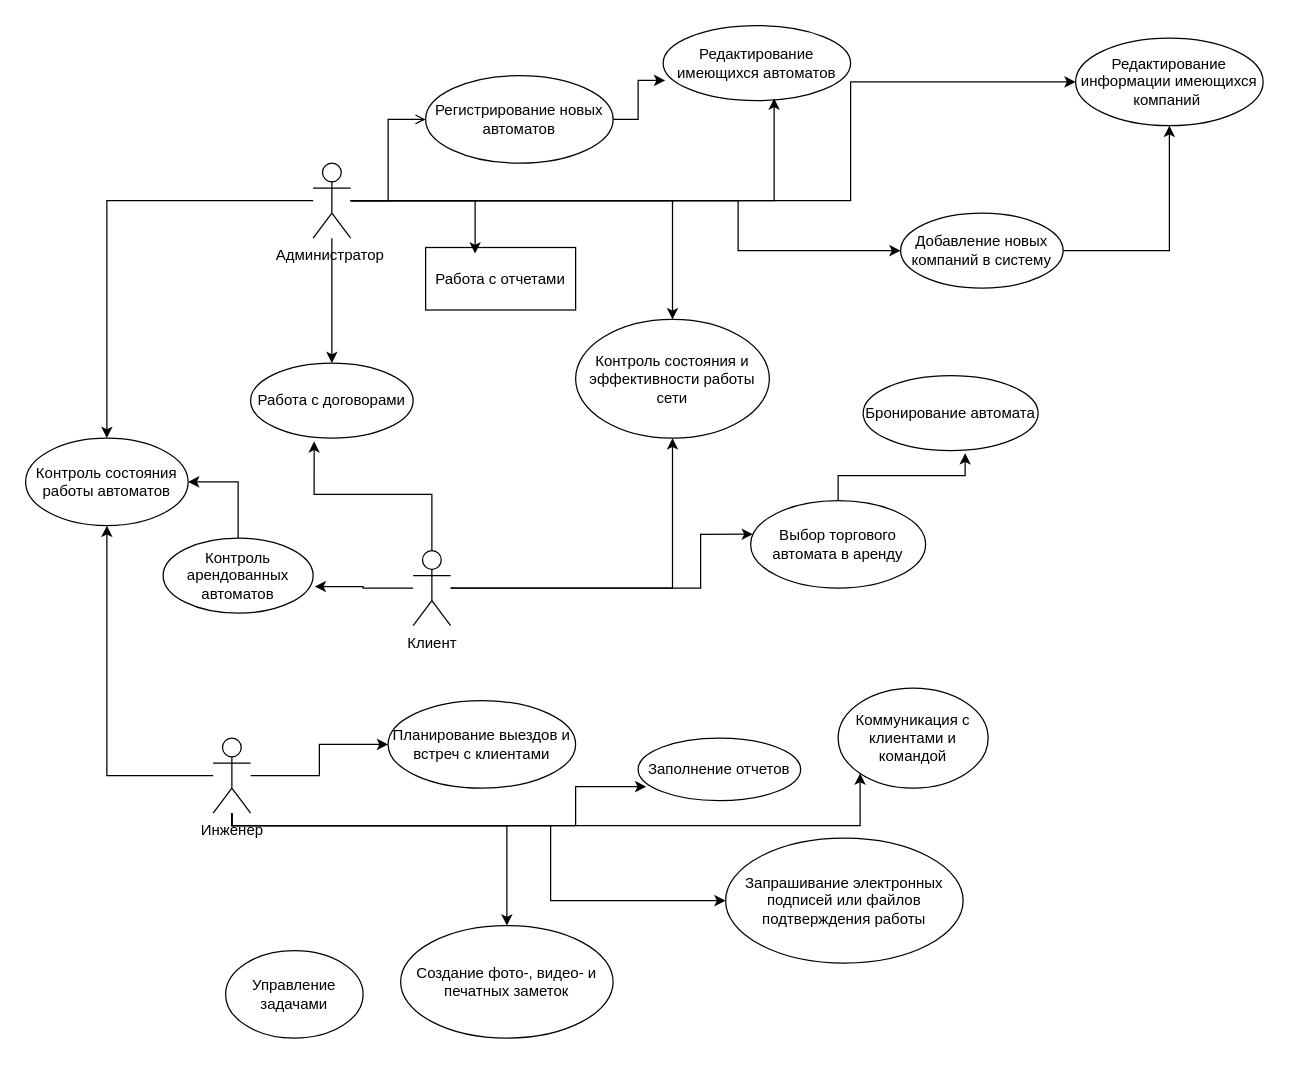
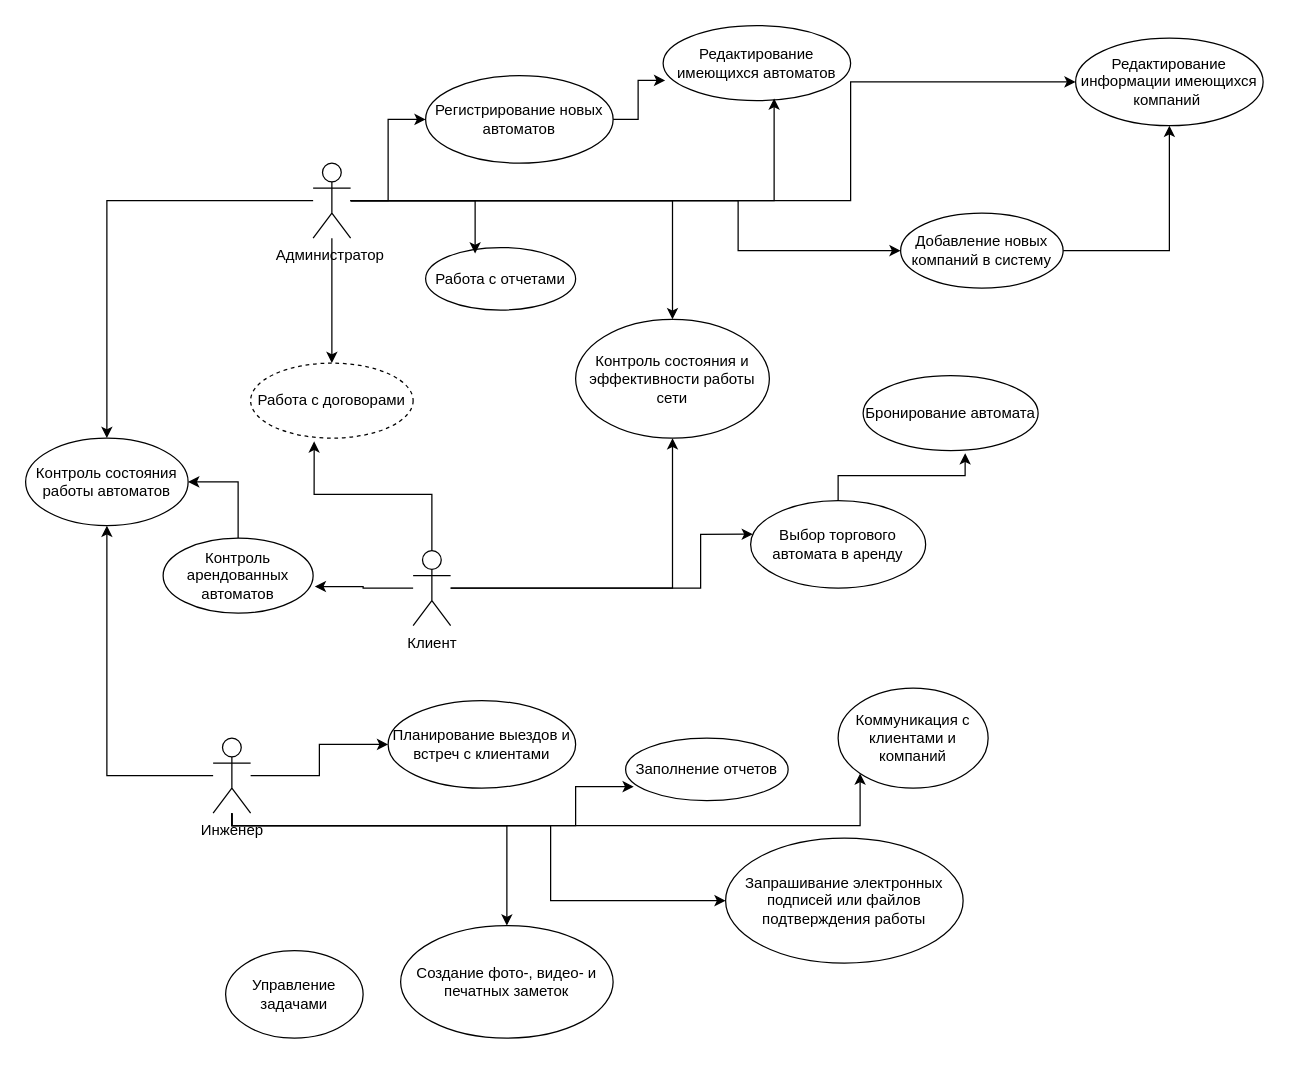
  <mxCell id="0" />
  <mxCell id="1" parent="0" />
- <mxCell id="2" style="edgeStyle=orthogonalEdgeStyle;rounded=0;orthogonalLoop=1;jettySize=auto;html=1;endArrow=open;" edge="1" parent="1" source="8" target="17"><mxGeometry relative="1" as="geometry" /></mxCell>
+ <mxCell id="2" style="edgeStyle=orthogonalEdgeStyle;rounded=0;orthogonalLoop=1;jettySize=auto;html=1;" edge="1" parent="1" source="8" target="17"><mxGeometry relative="1" as="geometry" /></mxCell>
  <mxCell id="3" style="edgeStyle=orthogonalEdgeStyle;rounded=0;orthogonalLoop=1;jettySize=auto;html=1;" edge="1" parent="1" source="8" target="19"><mxGeometry relative="1" as="geometry" /></mxCell>
  <mxCell id="4" style="edgeStyle=orthogonalEdgeStyle;rounded=0;orthogonalLoop=1;jettySize=auto;html=1;entryX=0;entryY=0.5;entryDx=0;entryDy=0;" edge="1" parent="1" source="8" target="22"><mxGeometry relative="1" as="geometry"><Array as="points"><mxPoint x="590" y="160" /><mxPoint x="590" y="200" /></Array></mxGeometry></mxCell>
  <mxCell id="5" style="edgeStyle=orthogonalEdgeStyle;rounded=0;orthogonalLoop=1;jettySize=auto;html=1;" edge="1" parent="1" source="8" target="20"><mxGeometry relative="1" as="geometry" /></mxCell>
  <mxCell id="6" style="edgeStyle=orthogonalEdgeStyle;rounded=0;orthogonalLoop=1;jettySize=auto;html=1;entryX=0;entryY=0.5;entryDx=0;entryDy=0;" edge="1" parent="1" source="8" target="23"><mxGeometry relative="1" as="geometry"><Array as="points"><mxPoint x="680" y="160" /><mxPoint x="680" y="65" /></Array></mxGeometry></mxCell>
  <mxCell id="7" style="edgeStyle=orthogonalEdgeStyle;rounded=0;orthogonalLoop=1;jettySize=auto;html=1;entryX=0.5;entryY=0;entryDx=0;entryDy=0;" edge="1" parent="1" source="8" target="32"><mxGeometry relative="1" as="geometry" /></mxCell>
  <mxCell id="8" value="Администратор&amp;nbsp;" style="shape=umlActor;verticalLabelPosition=bottom;verticalAlign=top;html=1;outlineConnect=0;" vertex="1" parent="1"><mxGeometry x="250" y="130" width="30" height="60" as="geometry" /></mxCell>
  <mxCell id="9" style="edgeStyle=orthogonalEdgeStyle;rounded=0;orthogonalLoop=1;jettySize=auto;html=1;entryX=0.5;entryY=1;entryDx=0;entryDy=0;" edge="1" parent="1" source="10" target="20"><mxGeometry relative="1" as="geometry" /></mxCell>
  <mxCell id="10" value="Клиент" style="shape=umlActor;verticalLabelPosition=bottom;verticalAlign=top;html=1;outlineConnect=0;" vertex="1" parent="1"><mxGeometry x="330" y="440" width="30" height="60" as="geometry" /></mxCell>
  <mxCell id="11" style="edgeStyle=orthogonalEdgeStyle;rounded=0;orthogonalLoop=1;jettySize=auto;html=1;entryX=0;entryY=0.5;entryDx=0;entryDy=0;" edge="1" parent="1" source="16" target="34"><mxGeometry relative="1" as="geometry" /></mxCell>
  <mxCell id="12" style="edgeStyle=orthogonalEdgeStyle;rounded=0;orthogonalLoop=1;jettySize=auto;html=1;" edge="1" parent="1" source="16" target="35"><mxGeometry relative="1" as="geometry"><Array as="points"><mxPoint x="185" y="660" /><mxPoint x="405" y="660" /></Array></mxGeometry></mxCell>
  <mxCell id="13" style="edgeStyle=orthogonalEdgeStyle;rounded=0;orthogonalLoop=1;jettySize=auto;html=1;entryX=0;entryY=0.5;entryDx=0;entryDy=0;" edge="1" parent="1" source="16" target="38"><mxGeometry relative="1" as="geometry"><Array as="points"><mxPoint x="185" y="660" /><mxPoint x="440" y="660" /><mxPoint x="440" y="720" /></Array></mxGeometry></mxCell>
  <mxCell id="14" style="edgeStyle=orthogonalEdgeStyle;rounded=0;orthogonalLoop=1;jettySize=auto;html=1;entryX=0;entryY=1;entryDx=0;entryDy=0;" edge="1" parent="1" source="16" target="39"><mxGeometry relative="1" as="geometry"><Array as="points"><mxPoint x="688" y="660" /></Array></mxGeometry></mxCell>
  <mxCell id="15" style="edgeStyle=orthogonalEdgeStyle;rounded=0;orthogonalLoop=1;jettySize=auto;html=1;entryX=0.5;entryY=1;entryDx=0;entryDy=0;" edge="1" parent="1" source="16" target="19"><mxGeometry relative="1" as="geometry" /></mxCell>
  <mxCell id="16" value="Инженер" style="shape=umlActor;verticalLabelPosition=bottom;verticalAlign=top;html=1;outlineConnect=0;" vertex="1" parent="1"><mxGeometry x="170" y="590" width="30" height="60" as="geometry" /></mxCell>
  <mxCell id="17" value="Регистрирование новых автоматов" style="ellipse;whiteSpace=wrap;html=1;" vertex="1" parent="1"><mxGeometry x="340" y="60" width="150" height="70" as="geometry" /></mxCell>
  <mxCell id="18" value="Редактирование имеющихся автоматов" style="ellipse;whiteSpace=wrap;html=1;" vertex="1" parent="1"><mxGeometry x="530" y="20" width="150" height="60" as="geometry" /></mxCell>
  <mxCell id="19" value="Контроль состояния работы автоматов" style="ellipse;whiteSpace=wrap;html=1;" vertex="1" parent="1"><mxGeometry x="20" y="350" width="130" height="70" as="geometry" /></mxCell>
  <mxCell id="20" value="Контроль состояния и эффективности работы сети" style="ellipse;whiteSpace=wrap;html=1;" vertex="1" parent="1"><mxGeometry x="460" y="255" width="155" height="95" as="geometry" /></mxCell>
  <mxCell id="21" style="edgeStyle=orthogonalEdgeStyle;rounded=0;orthogonalLoop=1;jettySize=auto;html=1;" edge="1" parent="1" source="22" target="23"><mxGeometry relative="1" as="geometry" /></mxCell>
  <mxCell id="22" value="Добавление новых компаний в систему" style="ellipse;whiteSpace=wrap;html=1;" vertex="1" parent="1"><mxGeometry x="720" y="170" width="130" height="60" as="geometry" /></mxCell>
  <mxCell id="23" value="Редактирование информации имеющихся компаний&amp;nbsp;" style="ellipse;whiteSpace=wrap;html=1;" vertex="1" parent="1"><mxGeometry x="860" y="30" width="150" height="70" as="geometry" /></mxCell>
- <mxCell id="24" value="Работа с отчетами" style="whiteSpace=wrap;html=1;rounded=0;" vertex="1" parent="1"><mxGeometry x="340" y="197.5" width="120" height="50" as="geometry" /></mxCell>
+ <mxCell id="24" value="Работа с отчетами" style="ellipse;whiteSpace=wrap;html=1;" vertex="1" parent="1"><mxGeometry x="340" y="197.5" width="120" height="50" as="geometry" /></mxCell>
  <mxCell id="25" style="edgeStyle=orthogonalEdgeStyle;rounded=0;orthogonalLoop=1;jettySize=auto;html=1;entryX=0.33;entryY=0.096;entryDx=0;entryDy=0;entryPerimeter=0;" edge="1" parent="1" source="8" target="24"><mxGeometry relative="1" as="geometry" /></mxCell>
  <mxCell id="26" style="edgeStyle=orthogonalEdgeStyle;rounded=0;orthogonalLoop=1;jettySize=auto;html=1;entryX=1;entryY=0.5;entryDx=0;entryDy=0;" edge="1" parent="1" source="27" target="19"><mxGeometry relative="1" as="geometry" /></mxCell>
  <mxCell id="27" value="Контроль арендованных автоматов" style="ellipse;whiteSpace=wrap;html=1;" vertex="1" parent="1"><mxGeometry x="130" y="430" width="120" height="60" as="geometry" /></mxCell>
  <mxCell id="28" style="edgeStyle=orthogonalEdgeStyle;rounded=0;orthogonalLoop=1;jettySize=auto;html=1;entryX=0.011;entryY=0.73;entryDx=0;entryDy=0;entryPerimeter=0;" edge="1" parent="1" source="17" target="18"><mxGeometry relative="1" as="geometry" /></mxCell>
  <mxCell id="29" style="edgeStyle=orthogonalEdgeStyle;rounded=0;orthogonalLoop=1;jettySize=auto;html=1;entryX=0.592;entryY=0.97;entryDx=0;entryDy=0;entryPerimeter=0;" edge="1" parent="1" source="8" target="18"><mxGeometry relative="1" as="geometry" /></mxCell>
  <mxCell id="30" value="Выбор торгового автомата в аренду" style="ellipse;whiteSpace=wrap;html=1;" vertex="1" parent="1"><mxGeometry x="600" y="400" width="140" height="70" as="geometry" /></mxCell>
  <mxCell id="31" value="Бронирование автомата" style="ellipse;whiteSpace=wrap;html=1;" vertex="1" parent="1"><mxGeometry x="690" y="300" width="140" height="60" as="geometry" /></mxCell>
- <mxCell id="32" value="Работа с договорами" style="ellipse;whiteSpace=wrap;html=1;" vertex="1" parent="1"><mxGeometry x="200" y="290" width="130" height="60" as="geometry" /></mxCell>
+ <mxCell id="32" value="Работа с договорами" style="ellipse;whiteSpace=wrap;html=1;dashed=1;" vertex="1" parent="1"><mxGeometry x="200" y="290" width="130" height="60" as="geometry" /></mxCell>
  <mxCell id="33" style="edgeStyle=orthogonalEdgeStyle;rounded=0;orthogonalLoop=1;jettySize=auto;html=1;entryX=0.391;entryY=1.043;entryDx=0;entryDy=0;entryPerimeter=0;" edge="1" parent="1" source="10" target="32"><mxGeometry relative="1" as="geometry" /></mxCell>
  <mxCell id="34" value="Планирование выездов и встреч с клиентами" style="ellipse;whiteSpace=wrap;html=1;" vertex="1" parent="1"><mxGeometry x="310" y="560" width="150" height="70" as="geometry" /></mxCell>
  <mxCell id="35" value="Создание фото-, видео- и печатных заметок" style="ellipse;whiteSpace=wrap;html=1;" vertex="1" parent="1"><mxGeometry x="320" y="740" width="170" height="90" as="geometry" /></mxCell>
- <mxCell id="36" value="Заполнение отчетов" style="ellipse;whiteSpace=wrap;html=1;" vertex="1" parent="1"><mxGeometry x="510" y="590" width="130" height="50" as="geometry" /></mxCell>
+ <mxCell id="36" value="Заполнение отчетов" style="ellipse;whiteSpace=wrap;html=1;" vertex="1" parent="1"><mxGeometry x="500" y="590" width="130" height="50" as="geometry" /></mxCell>
  <mxCell id="37" style="edgeStyle=orthogonalEdgeStyle;rounded=0;orthogonalLoop=1;jettySize=auto;html=1;entryX=0.05;entryY=0.776;entryDx=0;entryDy=0;entryPerimeter=0;" edge="1" parent="1" source="16" target="36"><mxGeometry relative="1" as="geometry"><Array as="points"><mxPoint x="460" y="660" /><mxPoint x="460" y="629" /></Array></mxGeometry></mxCell>
  <mxCell id="38" value="Запрашивание электронных подписей или файлов подтверждения работы" style="ellipse;whiteSpace=wrap;html=1;" vertex="1" parent="1"><mxGeometry x="580" y="670" width="190" height="100" as="geometry" /></mxCell>
- <mxCell id="39" value="Коммуникация с клиентами и командой" style="ellipse;whiteSpace=wrap;html=1;" vertex="1" parent="1"><mxGeometry x="670" y="550" width="120" height="80" as="geometry" /></mxCell>
+ <mxCell id="39" value="Коммуникация с клиентами и компаний" style="ellipse;whiteSpace=wrap;html=1;" vertex="1" parent="1"><mxGeometry x="670" y="550" width="120" height="80" as="geometry" /></mxCell>
  <mxCell id="40" value="Управление задачами" style="ellipse;whiteSpace=wrap;html=1;" vertex="1" parent="1"><mxGeometry x="180" y="760" width="110" height="70" as="geometry" /></mxCell>
  <mxCell id="41" style="edgeStyle=orthogonalEdgeStyle;rounded=0;orthogonalLoop=1;jettySize=auto;html=1;entryX=1.011;entryY=0.645;entryDx=0;entryDy=0;entryPerimeter=0;" edge="1" parent="1" source="10" target="27"><mxGeometry relative="1" as="geometry" /></mxCell>
  <mxCell id="42" style="edgeStyle=orthogonalEdgeStyle;rounded=0;orthogonalLoop=1;jettySize=auto;html=1;entryX=0.013;entryY=0.384;entryDx=0;entryDy=0;entryPerimeter=0;" edge="1" parent="1" source="10" target="30"><mxGeometry relative="1" as="geometry"><Array as="points"><mxPoint x="560" y="470" /><mxPoint x="560" y="427" /></Array></mxGeometry></mxCell>
  <mxCell id="43" style="edgeStyle=orthogonalEdgeStyle;rounded=0;orthogonalLoop=1;jettySize=auto;html=1;entryX=0.583;entryY=1.034;entryDx=0;entryDy=0;entryPerimeter=0;" edge="1" parent="1" source="30" target="31"><mxGeometry relative="1" as="geometry" /></mxCell>
